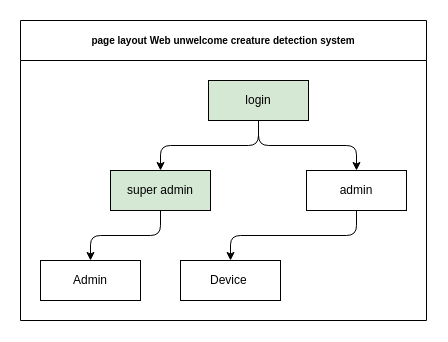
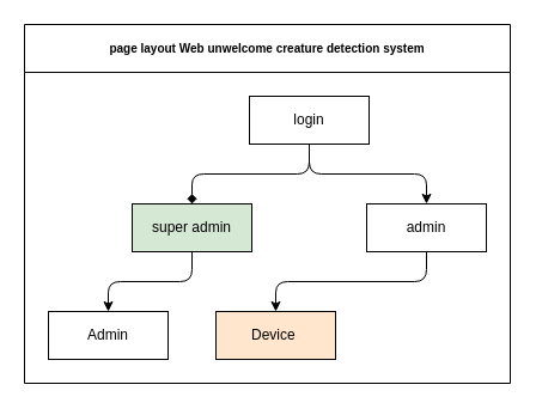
  <mxCell id="0" />
  <mxCell id="1" parent="0" />
  <mxCell id="2" value="page layout Web unwelcome creature detection system" style="swimlane;startSize=40;horizontal=1;childLayout=treeLayout;horizontalTree=0;sortEdges=1;resizable=0;containerType=tree;fontSize=10;" vertex="1" parent="1"><mxGeometry x="20" y="20" width="406" height="300" as="geometry" /></mxCell>
- <mxCell id="3" value="login" style="whiteSpace=wrap;html=1;fillColor=#d5e8d4;" vertex="1" parent="2"><mxGeometry x="188" y="60" width="100" height="40" as="geometry" /></mxCell>
+ <mxCell id="3" value="login" style="whiteSpace=wrap;html=1;" vertex="1" parent="2"><mxGeometry x="188" y="60" width="100" height="40" as="geometry" /></mxCell>
  <mxCell id="4" value="super admin" style="whiteSpace=wrap;html=1;fillColor=#d5e8d4;" vertex="1" parent="2"><mxGeometry x="90" y="150" width="100" height="40" as="geometry" /></mxCell>
- <mxCell id="5" value="" style="edgeStyle=elbowEdgeStyle;elbow=vertical;html=1;rounded=1;curved=0;sourcePerimeterSpacing=0;targetPerimeterSpacing=0;startSize=6;endSize=6;" edge="1" parent="2" source="3" target="4"><mxGeometry relative="1" as="geometry" /></mxCell>
+ <mxCell id="5" value="" style="edgeStyle=elbowEdgeStyle;elbow=vertical;html=1;rounded=1;curved=0;sourcePerimeterSpacing=0;targetPerimeterSpacing=0;startSize=6;endSize=6;endArrow=diamond;" edge="1" parent="2" source="3" target="4"><mxGeometry relative="1" as="geometry" /></mxCell>
  <mxCell id="6" style="edgeStyle=orthogonalEdgeStyle;rounded=1;orthogonalLoop=1;jettySize=auto;html=1;exitX=0.5;exitY=1;exitDx=0;exitDy=0;curved=0;" edge="1" parent="2" source="7" target="11"><mxGeometry relative="1" as="geometry" /></mxCell>
  <mxCell id="7" value="admin" style="whiteSpace=wrap;html=1;" vertex="1" parent="2"><mxGeometry x="286" y="150" width="100" height="40" as="geometry" /></mxCell>
  <mxCell id="8" value="" style="edgeStyle=elbowEdgeStyle;elbow=vertical;html=1;rounded=1;curved=0;sourcePerimeterSpacing=0;targetPerimeterSpacing=0;startSize=6;endSize=6;" edge="1" parent="2" source="3" target="7"><mxGeometry relative="1" as="geometry" /></mxCell>
  <mxCell id="9" value="" style="edgeStyle=elbowEdgeStyle;elbow=vertical;html=1;rounded=1;curved=0;sourcePerimeterSpacing=0;targetPerimeterSpacing=0;startSize=6;endSize=6;" edge="1" target="10" source="4" parent="2"><mxGeometry relative="1" as="geometry"><mxPoint x="73" y="240" as="sourcePoint" /></mxGeometry></mxCell>
  <mxCell id="10" value="Admin" style="whiteSpace=wrap;html=1;" vertex="1" parent="2"><mxGeometry x="20" y="240" width="100" height="40" as="geometry" /></mxCell>
- <mxCell id="11" value="Device&amp;nbsp;" style="whiteSpace=wrap;html=1;strokeColor=default;movable=1;resizable=1;rotatable=1;deletable=1;editable=1;locked=0;connectable=1;" vertex="1" parent="2"><mxGeometry x="160" y="240" width="100" height="40" as="geometry" /></mxCell>
+ <mxCell id="11" value="Device&amp;nbsp;" style="whiteSpace=wrap;html=1;strokeColor=default;movable=1;resizable=1;rotatable=1;deletable=1;editable=1;locked=0;connectable=1;fillColor=#ffe6cc;" vertex="1" parent="2"><mxGeometry x="160" y="240" width="100" height="40" as="geometry" /></mxCell>
